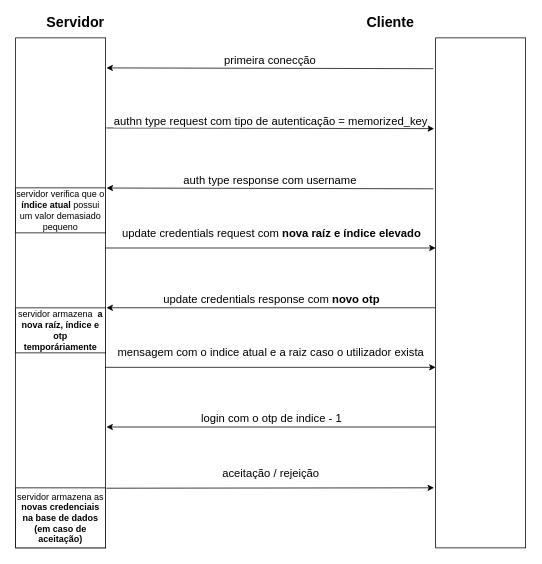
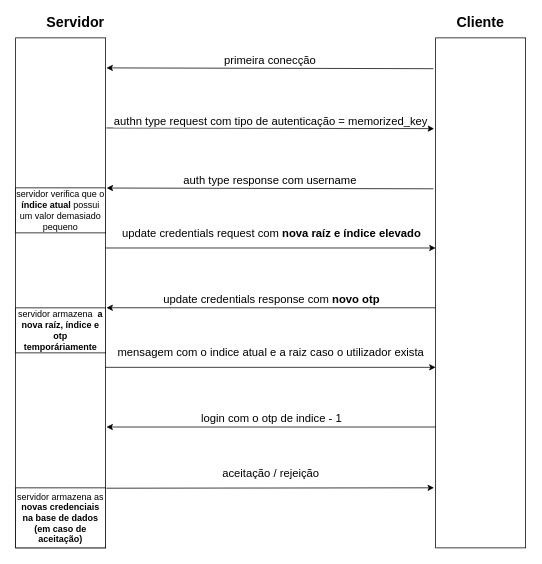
  <mxCell id="0" />
  <mxCell id="1" parent="0" />
  <mxCell id="2" value="" style="rounded=0;whiteSpace=wrap;html=1;" parent="1" vertex="1"><mxGeometry x="20" y="50" width="120" height="680" as="geometry" /></mxCell>
  <mxCell id="3" value="" style="rounded=0;whiteSpace=wrap;html=1;" parent="1" vertex="1"><mxGeometry x="580" y="50" width="120" height="680" as="geometry" /></mxCell>
  <mxCell id="4" value="&lt;font style=&quot;font-size: 19px&quot;&gt;&lt;b&gt;Servidor&lt;/b&gt;&lt;/font&gt;" style="text;html=1;strokeColor=none;fillColor=none;align=center;verticalAlign=middle;whiteSpace=wrap;rounded=0;" parent="1" vertex="1"><mxGeometry x="60" y="20" width="80" height="20" as="geometry" /></mxCell>
- <mxCell id="5" value="&lt;b&gt;&lt;font style=&quot;font-size: 19px&quot;&gt;Cliente&lt;/font&gt;&lt;/b&gt;" style="text;html=1;strokeColor=none;fillColor=none;align=center;verticalAlign=middle;whiteSpace=wrap;rounded=0;" parent="1" vertex="1"><mxGeometry x="485" y="20" width="70" height="20" as="geometry" /></mxCell>
+ <mxCell id="5" value="&lt;b&gt;&lt;font style=&quot;font-size: 19px&quot;&gt;Cliente&lt;/font&gt;&lt;/b&gt;" style="text;html=1;strokeColor=none;fillColor=none;align=center;verticalAlign=middle;whiteSpace=wrap;rounded=0;" parent="1" vertex="1"><mxGeometry x="605" y="20" width="70" height="20" as="geometry" /></mxCell>
  <mxCell id="6" value="&lt;span style=&quot;font-size: 15px&quot;&gt;primeira conecção&lt;/span&gt;" style="endArrow=classic;html=1;exitX=-0.025;exitY=0.079;exitDx=0;exitDy=0;exitPerimeter=0;entryX=1.009;entryY=0.077;entryDx=0;entryDy=0;entryPerimeter=0;" parent="1" edge="1"><mxGeometry x="-0.0" y="-12" width="50" height="50" relative="1" as="geometry"><mxPoint x="577" y="91.08" as="sourcePoint" /><mxPoint x="141.08" y="90.04" as="targetPoint" /><mxPoint as="offset" /></mxGeometry></mxCell>
  <mxCell id="7" value="&lt;span style=&quot;font-size: 15px&quot;&gt;authn type request com tipo de autenticação =&amp;nbsp;&lt;/span&gt;&lt;span style=&quot;font-size: 15px&quot;&gt;memorized_key&lt;/span&gt;" style="endArrow=classic;html=1;exitX=1.008;exitY=0.231;exitDx=0;exitDy=0;exitPerimeter=0;" parent="1" edge="1"><mxGeometry x="0.002" y="11" width="50" height="50" relative="1" as="geometry"><mxPoint x="140.96" y="170.12" as="sourcePoint" /><mxPoint x="578" y="171" as="targetPoint" /><mxPoint as="offset" /></mxGeometry></mxCell>
  <mxCell id="8" value="&lt;span style=&quot;font-size: 15px&quot;&gt;auth type response com username&lt;/span&gt;" style="endArrow=classic;html=1;exitX=-0.025;exitY=0.387;exitDx=0;exitDy=0;exitPerimeter=0;entryX=1.011;entryY=0.385;entryDx=0;entryDy=0;entryPerimeter=0;" parent="1" edge="1"><mxGeometry x="-0.0" y="-12" width="50" height="50" relative="1" as="geometry"><mxPoint x="577" y="251.24" as="sourcePoint" /><mxPoint x="141.32" y="250.2" as="targetPoint" /><mxPoint as="offset" /></mxGeometry></mxCell>
  <mxCell id="9" value="&lt;span style=&quot;font-size: 15px&quot;&gt;mensagem com o indice atual e a raiz caso o utilizador exista&lt;/span&gt;" style="endArrow=classic;html=1;exitX=0.994;exitY=0.539;exitDx=0;exitDy=0;exitPerimeter=0;entryX=0;entryY=0.539;entryDx=0;entryDy=0;entryPerimeter=0;" parent="1" edge="1"><mxGeometry x="0.002" y="20" width="50" height="50" relative="1" as="geometry"><mxPoint x="139.28" y="489.28" as="sourcePoint" /><mxPoint x="580" y="489.28" as="targetPoint" /><mxPoint as="offset" /></mxGeometry></mxCell>
  <mxCell id="10" value="&lt;span style=&quot;font-size: 15px&quot;&gt;login com o otp de indice - 1&lt;/span&gt;" style="endArrow=classic;html=1;entryX=1.009;entryY=0.692;entryDx=0;entryDy=0;entryPerimeter=0;exitX=0;exitY=0.692;exitDx=0;exitDy=0;exitPerimeter=0;" parent="1" edge="1"><mxGeometry x="-0.0" y="-12" width="50" height="50" relative="1" as="geometry"><mxPoint x="580" y="568.84" as="sourcePoint" /><mxPoint x="141.08" y="568.84" as="targetPoint" /><mxPoint as="offset" /></mxGeometry></mxCell>
  <mxCell id="11" value="&lt;span style=&quot;font-size: 15px&quot;&gt;aceitação / rejeição&lt;/span&gt;" style="endArrow=classic;html=1;entryX=-0.018;entryY=0.846;entryDx=0;entryDy=0;entryPerimeter=0;exitX=1.009;exitY=0.847;exitDx=0;exitDy=0;exitPerimeter=0;" parent="1" edge="1"><mxGeometry x="0.003" y="20" width="50" height="50" relative="1" as="geometry"><mxPoint x="141.08" y="650.44" as="sourcePoint" /><mxPoint x="577.84" y="649.92" as="targetPoint" /><mxPoint as="offset" /></mxGeometry></mxCell>
  <mxCell id="12" value="servidor verifica que o &lt;b&gt;índice atual&lt;/b&gt;&amp;nbsp;possui um valor demasiado pequeno" style="rounded=0;whiteSpace=wrap;html=1;" vertex="1" parent="1"><mxGeometry x="20" y="250" width="120" height="60" as="geometry" /></mxCell>
  <mxCell id="13" value="&lt;span style=&quot;font-size: 15px&quot;&gt;update credentials request com &lt;b&gt;nova raíz e índice elevado&lt;/b&gt;&lt;/span&gt;" style="endArrow=classic;html=1;exitX=0.996;exitY=0.412;exitDx=0;exitDy=0;exitPerimeter=0;entryX=0;entryY=0.412;entryDx=0;entryDy=0;entryPerimeter=0;" edge="1" parent="1" source="2" target="3"><mxGeometry x="0.002" y="20" width="50" height="50" relative="1" as="geometry"><mxPoint x="143.96" y="328.76" as="sourcePoint" /><mxPoint x="570" y="340" as="targetPoint" /><mxPoint as="offset" /></mxGeometry></mxCell>
  <mxCell id="14" value="&lt;span style=&quot;font-size: 15px&quot;&gt;update credentials response com &lt;b&gt;novo otp&lt;/b&gt;&lt;/span&gt;" style="endArrow=classic;html=1;entryX=1.009;entryY=0.692;entryDx=0;entryDy=0;entryPerimeter=0;exitX=0;exitY=0.692;exitDx=0;exitDy=0;exitPerimeter=0;" edge="1" parent="1"><mxGeometry x="-0.0" y="-12" width="50" height="50" relative="1" as="geometry"><mxPoint x="580" y="409.84" as="sourcePoint" /><mxPoint x="141.08" y="409.84" as="targetPoint" /><mxPoint as="offset" /></mxGeometry></mxCell>
  <mxCell id="15" value="servidor armazena&amp;nbsp;&lt;b&gt;&amp;nbsp;a nova raíz, índice e otp temporáriamente&lt;/b&gt;" style="rounded=0;whiteSpace=wrap;html=1;" vertex="1" parent="1"><mxGeometry x="20" y="410" width="120" height="60" as="geometry" /></mxCell>
  <mxCell id="16" value="servidor armazena as &lt;b&gt;novas credenciais na base de dados (em caso de aceitação)&lt;/b&gt;" style="rounded=0;whiteSpace=wrap;html=1;" vertex="1" parent="1"><mxGeometry x="20" y="650" width="120" height="80" as="geometry" /></mxCell>
